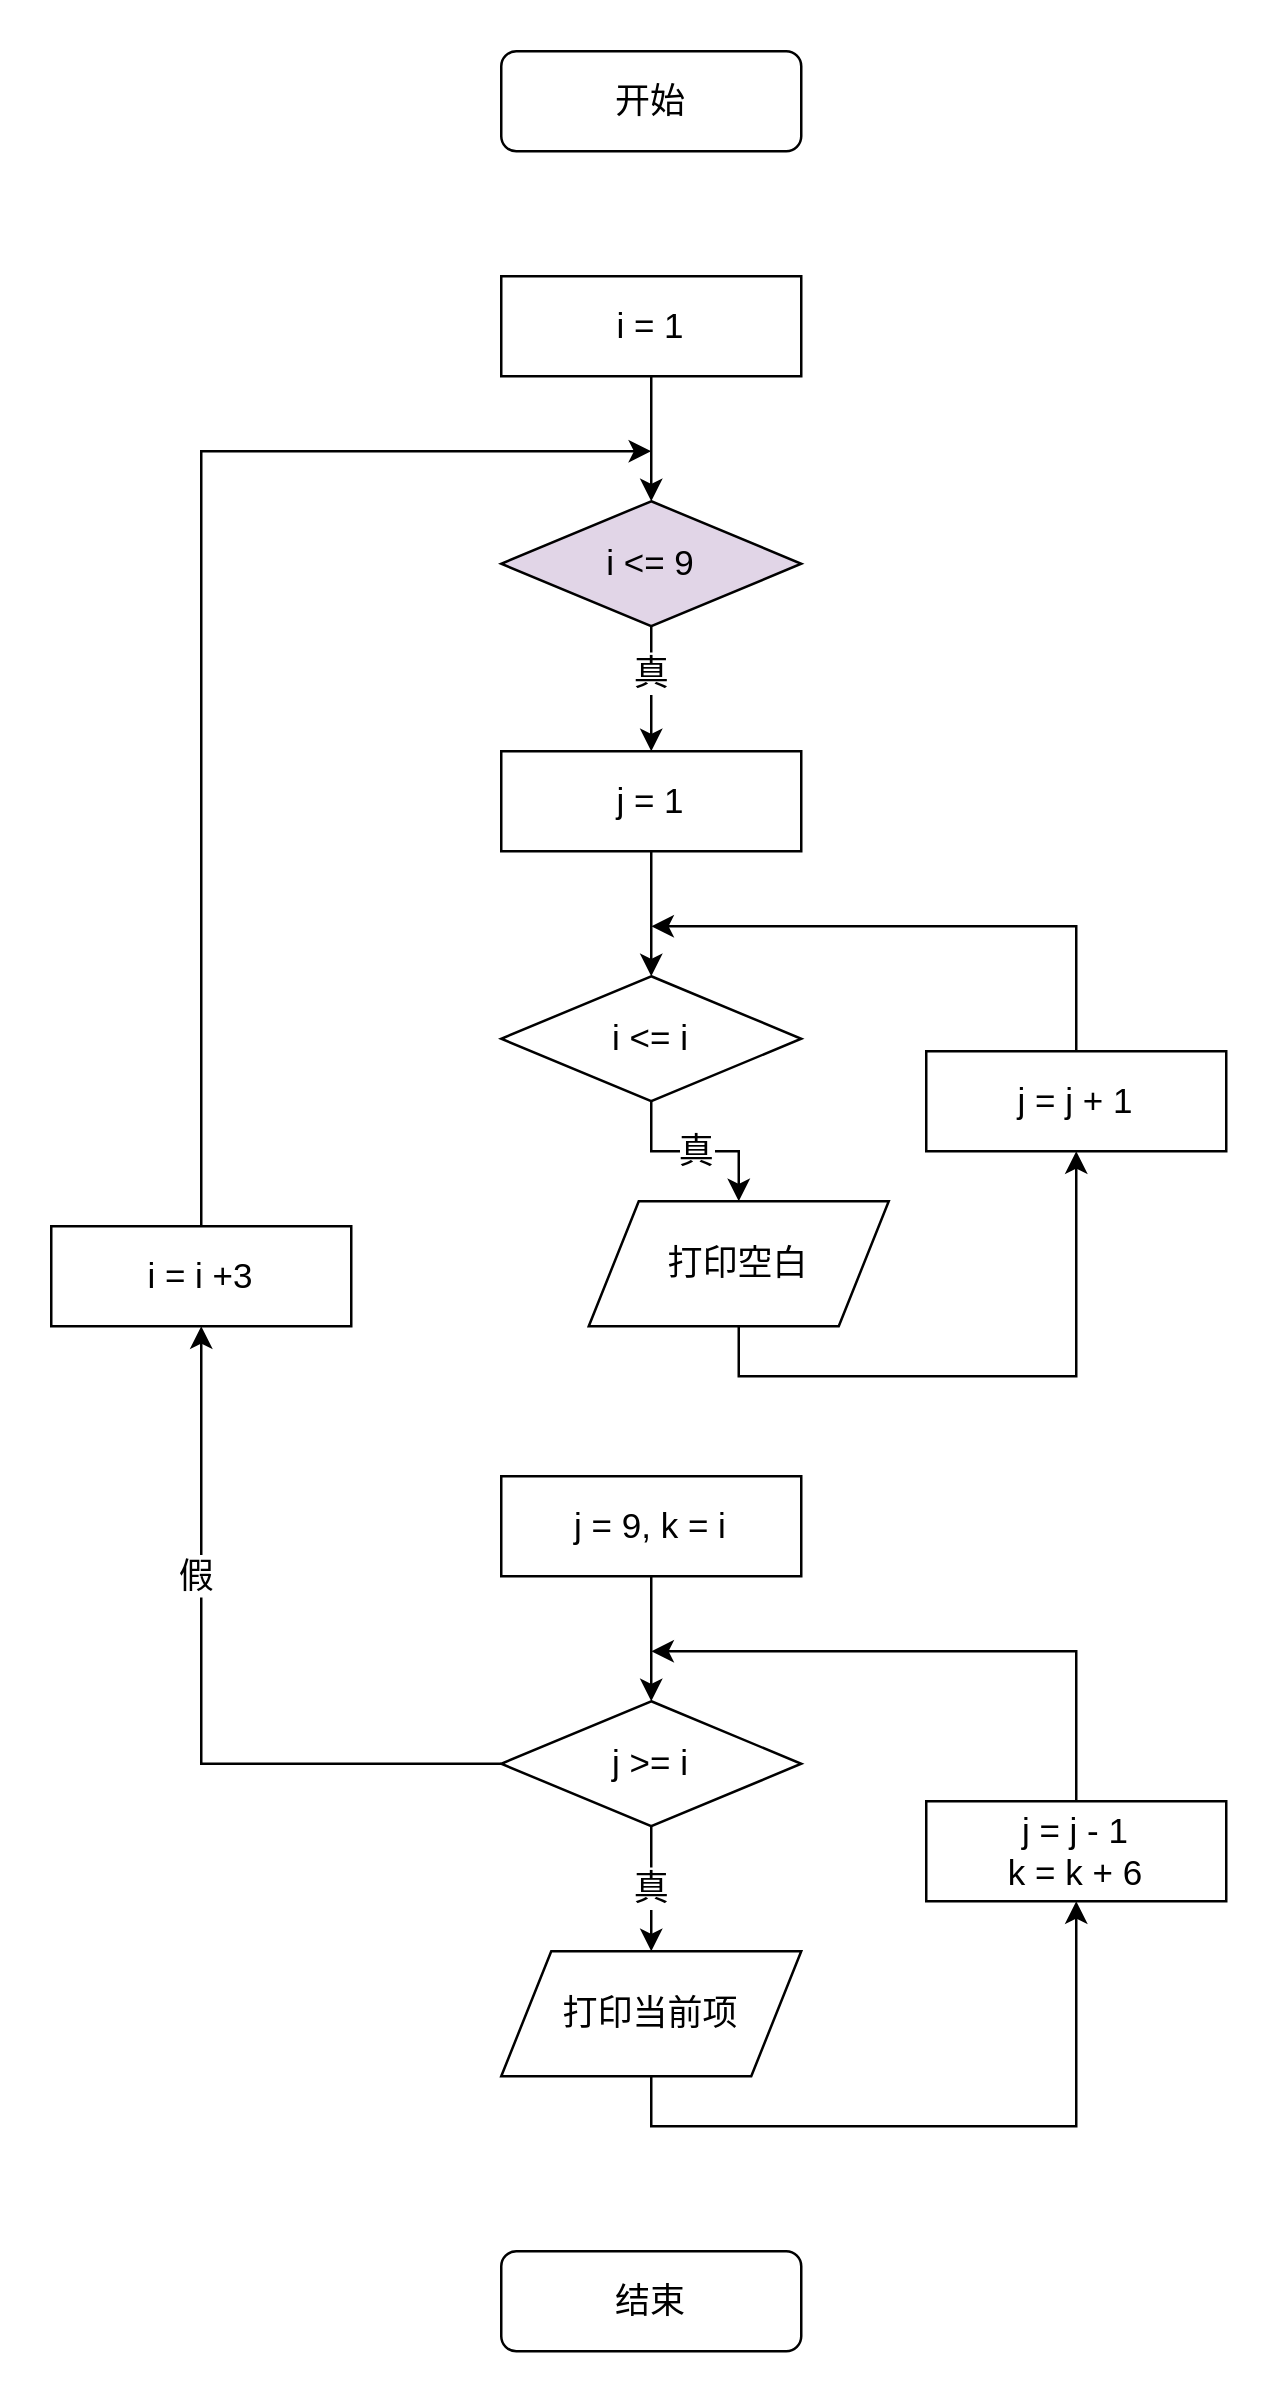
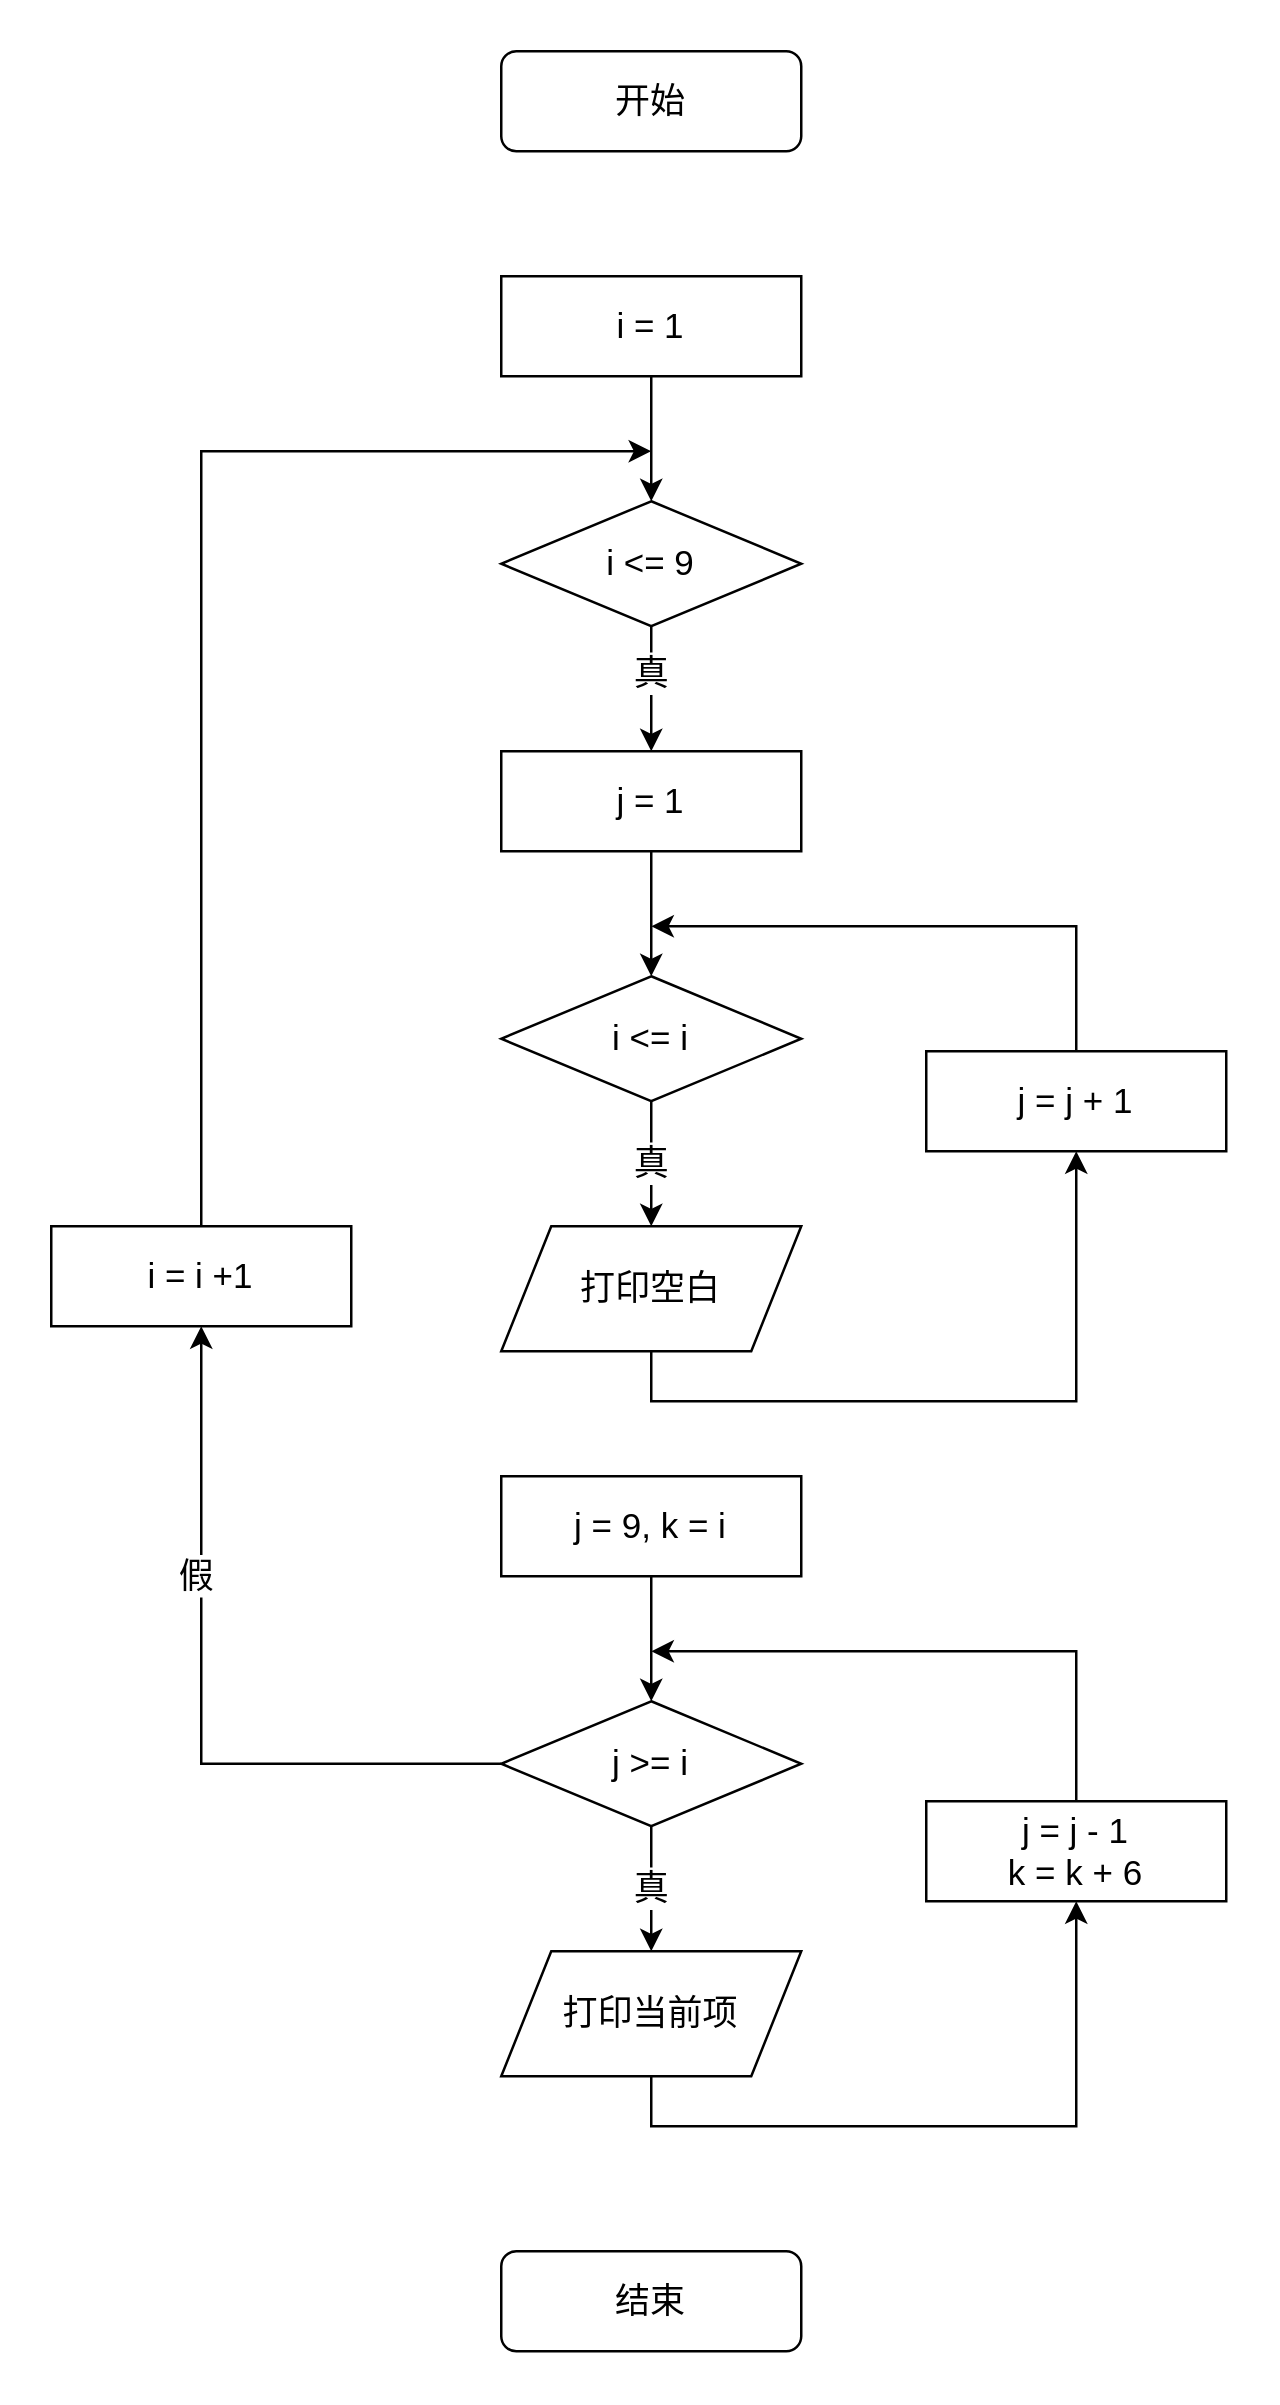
  <mxCell id="0" />
  <mxCell id="1" parent="0" />
  <mxCell id="2" value="开始" style="rounded=1;whiteSpace=wrap;html=1;fontSize=14;glass=0;strokeWidth=1;shadow=0;" parent="1" vertex="1"><mxGeometry x="200" y="20" width="120" height="40" as="geometry" /></mxCell>
  <mxCell id="3" style="edgeStyle=orthogonalEdgeStyle;rounded=0;orthogonalLoop=1;jettySize=auto;html=1;exitX=0.5;exitY=1;exitDx=0;exitDy=0;entryX=0.5;entryY=0;entryDx=0;entryDy=0;fontSize=14;" edge="1" parent="1" source="4" target="7"><mxGeometry relative="1" as="geometry" /></mxCell>
  <mxCell id="4" value="i = 1" style="rounded=0;whiteSpace=wrap;html=1;fontSize=14;" vertex="1" parent="1"><mxGeometry x="200" y="110" width="120" height="40" as="geometry" /></mxCell>
  <mxCell id="5" style="edgeStyle=orthogonalEdgeStyle;rounded=0;orthogonalLoop=1;jettySize=auto;html=1;exitX=0.5;exitY=1;exitDx=0;exitDy=0;entryX=0.5;entryY=0;entryDx=0;entryDy=0;fontSize=14;" edge="1" parent="1" source="7" target="9"><mxGeometry relative="1" as="geometry" /></mxCell>
  <mxCell id="6" value="真" style="edgeLabel;html=1;align=center;verticalAlign=middle;resizable=0;points=[];fontSize=14;" vertex="1" connectable="0" parent="5"><mxGeometry x="-0.28" y="-1" relative="1" as="geometry"><mxPoint as="offset" /></mxGeometry></mxCell>
- <mxCell id="7" value="i &amp;lt;= 9" style="rhombus;whiteSpace=wrap;html=1;fontSize=14;fillColor=#e1d5e7;" vertex="1" parent="1"><mxGeometry x="200" y="200" width="120" height="50" as="geometry" /></mxCell>
+ <mxCell id="7" value="i &amp;lt;= 9" style="rhombus;whiteSpace=wrap;html=1;fontSize=14;" vertex="1" parent="1"><mxGeometry x="200" y="200" width="120" height="50" as="geometry" /></mxCell>
  <mxCell id="8" style="edgeStyle=orthogonalEdgeStyle;rounded=0;orthogonalLoop=1;jettySize=auto;html=1;exitX=0.5;exitY=1;exitDx=0;exitDy=0;entryX=0.5;entryY=0;entryDx=0;entryDy=0;fontSize=14;" edge="1" parent="1" source="9" target="11"><mxGeometry relative="1" as="geometry" /></mxCell>
  <mxCell id="9" value="j = 1" style="rounded=0;whiteSpace=wrap;html=1;fontSize=14;" vertex="1" parent="1"><mxGeometry x="200" y="300" width="120" height="40" as="geometry" /></mxCell>
  <mxCell id="10" value="真" style="edgeStyle=orthogonalEdgeStyle;rounded=0;orthogonalLoop=1;jettySize=auto;html=1;exitX=0.5;exitY=1;exitDx=0;exitDy=0;entryX=0.5;entryY=0;entryDx=0;entryDy=0;fontSize=14;" edge="1" parent="1" source="11" target="13"><mxGeometry relative="1" as="geometry" /></mxCell>
  <mxCell id="11" value="i &amp;lt;= i" style="rhombus;whiteSpace=wrap;html=1;fontSize=14;" vertex="1" parent="1"><mxGeometry x="200" y="390" width="120" height="50" as="geometry" /></mxCell>
  <mxCell id="12" style="edgeStyle=orthogonalEdgeStyle;rounded=0;orthogonalLoop=1;jettySize=auto;html=1;exitX=0.5;exitY=1;exitDx=0;exitDy=0;entryX=0.5;entryY=1;entryDx=0;entryDy=0;fontSize=14;" edge="1" parent="1" source="13" target="15"><mxGeometry relative="1" as="geometry" /></mxCell>
- <mxCell id="13" value="打印空白" style="shape=parallelogram;perimeter=parallelogramPerimeter;whiteSpace=wrap;html=1;fixedSize=1;fontSize=14;" vertex="1" parent="1"><mxGeometry x="235" y="480" width="120" height="50" as="geometry" /></mxCell>
+ <mxCell id="13" value="打印空白" style="shape=parallelogram;perimeter=parallelogramPerimeter;whiteSpace=wrap;html=1;fixedSize=1;fontSize=14;" vertex="1" parent="1"><mxGeometry x="200" y="490" width="120" height="50" as="geometry" /></mxCell>
  <mxCell id="14" style="edgeStyle=orthogonalEdgeStyle;rounded=0;orthogonalLoop=1;jettySize=auto;html=1;exitX=0.5;exitY=0;exitDx=0;exitDy=0;fontSize=14;" edge="1" parent="1" source="15"><mxGeometry relative="1" as="geometry"><mxPoint x="260" y="370" as="targetPoint" /><Array as="points"><mxPoint x="430" y="370" /></Array></mxGeometry></mxCell>
  <mxCell id="15" value="j = j + 1" style="rounded=0;whiteSpace=wrap;html=1;fontSize=14;" vertex="1" parent="1"><mxGeometry x="370" y="420" width="120" height="40" as="geometry" /></mxCell>
  <mxCell id="16" style="edgeStyle=orthogonalEdgeStyle;rounded=0;orthogonalLoop=1;jettySize=auto;html=1;exitX=0.5;exitY=1;exitDx=0;exitDy=0;entryX=0.5;entryY=0;entryDx=0;entryDy=0;fontSize=14;" edge="1" parent="1" source="17" target="21"><mxGeometry relative="1" as="geometry" /></mxCell>
  <mxCell id="17" value="j = 9, k = i" style="rounded=0;whiteSpace=wrap;html=1;fontSize=14;" vertex="1" parent="1"><mxGeometry x="200" y="590" width="120" height="40" as="geometry" /></mxCell>
  <mxCell id="18" value="真" style="edgeStyle=orthogonalEdgeStyle;rounded=0;orthogonalLoop=1;jettySize=auto;html=1;exitX=0.5;exitY=1;exitDx=0;exitDy=0;entryX=0.5;entryY=0;entryDx=0;entryDy=0;fontSize=14;" edge="1" parent="1" source="21" target="23"><mxGeometry relative="1" as="geometry" /></mxCell>
  <mxCell id="19" style="edgeStyle=orthogonalEdgeStyle;rounded=0;orthogonalLoop=1;jettySize=auto;html=1;exitX=0;exitY=0.5;exitDx=0;exitDy=0;entryX=0.5;entryY=1;entryDx=0;entryDy=0;fontSize=14;" edge="1" parent="1" source="21" target="27"><mxGeometry relative="1" as="geometry" /></mxCell>
  <mxCell id="20" value="假" style="edgeLabel;html=1;align=center;verticalAlign=middle;resizable=0;points=[];fontSize=14;" vertex="1" connectable="0" parent="19"><mxGeometry x="0.329" y="3" relative="1" as="geometry"><mxPoint as="offset" /></mxGeometry></mxCell>
  <mxCell id="21" value="j &amp;gt;= i" style="rhombus;whiteSpace=wrap;html=1;fontSize=14;" vertex="1" parent="1"><mxGeometry x="200" y="680" width="120" height="50" as="geometry" /></mxCell>
  <mxCell id="22" style="edgeStyle=orthogonalEdgeStyle;rounded=0;orthogonalLoop=1;jettySize=auto;html=1;exitX=0.5;exitY=1;exitDx=0;exitDy=0;entryX=0.5;entryY=1;entryDx=0;entryDy=0;fontSize=14;" edge="1" parent="1" source="23" target="25"><mxGeometry relative="1" as="geometry" /></mxCell>
  <mxCell id="23" value="打印当前项" style="shape=parallelogram;perimeter=parallelogramPerimeter;whiteSpace=wrap;html=1;fixedSize=1;fontSize=14;" vertex="1" parent="1"><mxGeometry x="200" y="780" width="120" height="50" as="geometry" /></mxCell>
  <mxCell id="24" style="edgeStyle=orthogonalEdgeStyle;rounded=0;orthogonalLoop=1;jettySize=auto;html=1;exitX=0.5;exitY=0;exitDx=0;exitDy=0;fontSize=14;" edge="1" parent="1" source="25"><mxGeometry relative="1" as="geometry"><mxPoint x="260" y="660" as="targetPoint" /><Array as="points"><mxPoint x="430" y="660" /></Array></mxGeometry></mxCell>
  <mxCell id="25" value="j = j - 1&lt;br style=&quot;font-size: 14px;&quot;&gt;k = k + 6" style="rounded=0;whiteSpace=wrap;html=1;fontSize=14;" vertex="1" parent="1"><mxGeometry x="370" y="720" width="120" height="40" as="geometry" /></mxCell>
  <mxCell id="26" style="edgeStyle=orthogonalEdgeStyle;rounded=0;orthogonalLoop=1;jettySize=auto;html=1;exitX=0.5;exitY=0;exitDx=0;exitDy=0;fontSize=14;" edge="1" parent="1" source="27"><mxGeometry relative="1" as="geometry"><mxPoint x="260" y="180" as="targetPoint" /><Array as="points"><mxPoint x="80" y="180" /></Array></mxGeometry></mxCell>
- <mxCell id="27" value="i = i +3" style="rounded=0;whiteSpace=wrap;html=1;fontSize=14;" vertex="1" parent="1"><mxGeometry x="20" y="490" width="120" height="40" as="geometry" /></mxCell>
+ <mxCell id="27" value="i = i +1" style="rounded=0;whiteSpace=wrap;html=1;fontSize=14;" vertex="1" parent="1"><mxGeometry x="20" y="490" width="120" height="40" as="geometry" /></mxCell>
  <mxCell id="28" value="结束" style="rounded=1;whiteSpace=wrap;html=1;fontSize=14;glass=0;strokeWidth=1;shadow=0;" vertex="1" parent="1"><mxGeometry x="200" y="900" width="120" height="40" as="geometry" /></mxCell>
